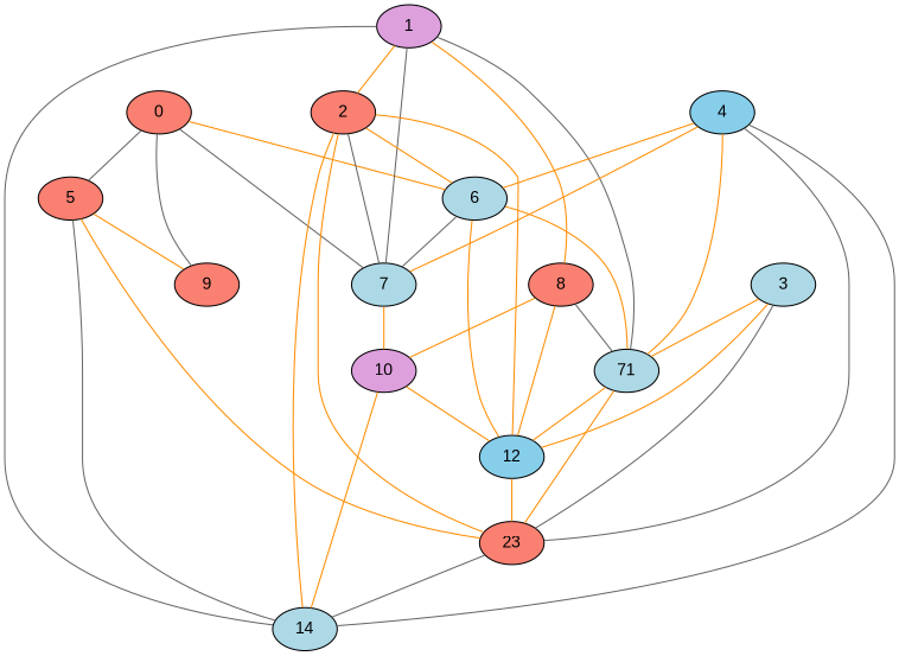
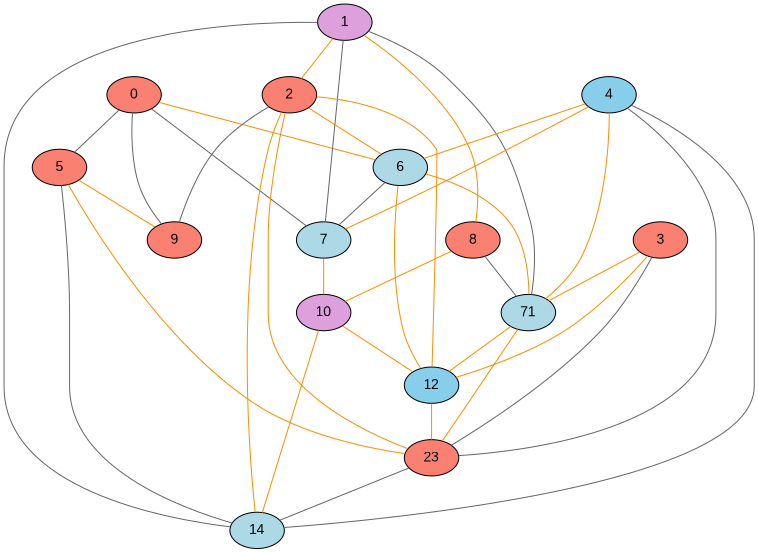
  graph {
    node [fillcolor=salmon fontname=Arial style=filled]
    edge [color=darkorange]
    0
    5
    6 [fillcolor=lightblue]
    7 [fillcolor=lightblue]
    9
    14 [fillcolor=lightblue]
    n7 [label=23]
    n8 [fillcolor=lightblue label=71]
    12 [fillcolor=skyblue]
    10 [fillcolor=plum]
    1 [fillcolor=plum]
    2
    8
-   3 [fillcolor=lightblue]
+   3
    4 [fillcolor=skyblue]
    0 -- 5 [color=gray40]
    0 -- 6
    0 -- 7 [color=gray40]
    0 -- 9 [color=gray40]
    5 -- 9
    5 -- 14 [color=gray40]
    5 -- n7
    6 -- 7 [color=gray40]
    6 -- n8
    6 -- 12
    7 -- 10
    n7 -- 14 [color=gray40]
    n8 -- n7
    n8 -- 12
    12 -- n7
    10 -- 14
    10 -- 12
    1 -- 7 [color=gray40]
    1 -- 14 [color=gray40]
    1 -- n8 [color=gray40]
    1 -- 2
    1 -- 8
    2 -- 6
-   2 -- 7 [color=gray40]
+   2 -- 9 [color=gray40]
    2 -- 14
    2 -- n7
    2 -- 12
    8 -- n8 [color=gray40]
-   8 -- 12
    8 -- 10
    3 -- n7 [color=gray40]
    3 -- n8
    3 -- 12
    4 -- 6
    4 -- 7
    4 -- 14 [color=gray40]
    4 -- n7 [color=gray40]
    4 -- n8
  }
